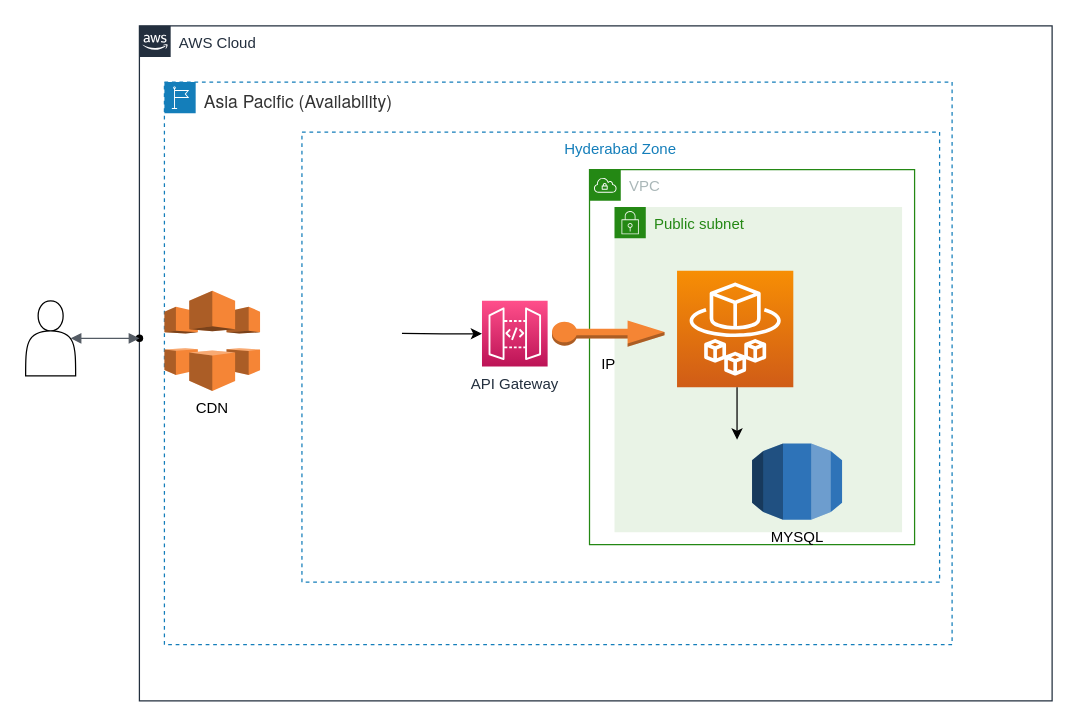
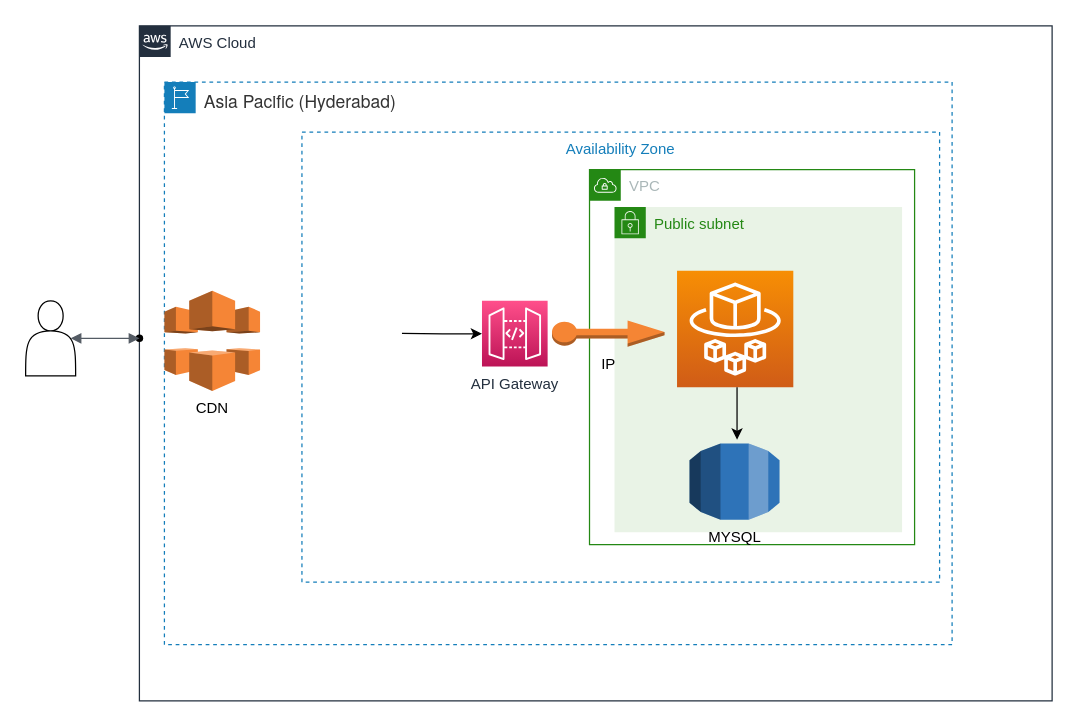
  <mxCell id="0" />
  <mxCell id="1" parent="0" />
  <mxCell id="2" value="AWS Cloud" style="points=[[0,0],[0.25,0],[0.5,0],[0.75,0],[1,0],[1,0.25],[1,0.5],[1,0.75],[1,1],[0.75,1],[0.5,1],[0.25,1],[0,1],[0,0.75],[0,0.5],[0,0.25]];outlineConnect=0;gradientColor=none;html=1;whiteSpace=wrap;fontSize=12;fontStyle=0;container=1;pointerEvents=0;collapsible=0;recursiveResize=0;shape=mxgraph.aws4.group;grIcon=mxgraph.aws4.group_aws_cloud_alt;strokeColor=#232F3E;fillColor=none;verticalAlign=top;align=left;spacingLeft=30;fontColor=#232F3E;dashed=0;" parent="1" vertex="1"><mxGeometry x="111" y="20" width="730" height="540" as="geometry" /></mxCell>
- <mxCell id="3" value="&lt;span style=&quot;box-sizing: border-box; font-family: AmazonEmberBold, &amp;quot;Helvetica Neue Bold&amp;quot;, &amp;quot;Helvetica Neue&amp;quot;, Helvetica, Arial, sans-serif; color: rgb(51, 51, 51); font-size: 14px;&quot;&gt;Asia Pacific (Availability)&lt;/span&gt;" style="points=[[0,0],[0.25,0],[0.5,0],[0.75,0],[1,0],[1,0.25],[1,0.5],[1,0.75],[1,1],[0.75,1],[0.5,1],[0.25,1],[0,1],[0,0.75],[0,0.5],[0,0.25]];outlineConnect=0;gradientColor=none;html=1;whiteSpace=wrap;fontSize=12;fontStyle=0;container=1;pointerEvents=0;collapsible=0;recursiveResize=0;shape=mxgraph.aws4.group;grIcon=mxgraph.aws4.group_region;strokeColor=#147EBA;fillColor=none;verticalAlign=top;align=left;spacingLeft=30;fontColor=#147EBA;dashed=1;" parent="2" vertex="1"><mxGeometry x="20" y="45" width="630" height="450" as="geometry" /></mxCell>
+ <mxCell id="3" value="&lt;span style=&quot;box-sizing: border-box; font-family: AmazonEmberBold, &amp;quot;Helvetica Neue Bold&amp;quot;, &amp;quot;Helvetica Neue&amp;quot;, Helvetica, Arial, sans-serif; color: rgb(51, 51, 51); font-size: 14px;&quot;&gt;Asia Pacific (Hyderabad)&lt;/span&gt;" style="points=[[0,0],[0.25,0],[0.5,0],[0.75,0],[1,0],[1,0.25],[1,0.5],[1,0.75],[1,1],[0.75,1],[0.5,1],[0.25,1],[0,1],[0,0.75],[0,0.5],[0,0.25]];outlineConnect=0;gradientColor=none;html=1;whiteSpace=wrap;fontSize=12;fontStyle=0;container=1;pointerEvents=0;collapsible=0;recursiveResize=0;shape=mxgraph.aws4.group;grIcon=mxgraph.aws4.group_region;strokeColor=#147EBA;fillColor=none;verticalAlign=top;align=left;spacingLeft=30;fontColor=#147EBA;dashed=1;" parent="2" vertex="1"><mxGeometry x="20" y="45" width="630" height="450" as="geometry" /></mxCell>
  <mxCell id="4" value="CDN" style="outlineConnect=0;dashed=0;verticalLabelPosition=bottom;verticalAlign=top;align=center;html=1;shape=mxgraph.aws3.cloudfront;fillColor=#F58536;gradientColor=none;" parent="3" vertex="1"><mxGeometry y="167" width="76.5" height="80" as="geometry" /></mxCell>
- <mxCell id="5" value="Hyderabad Zone" style="fillColor=none;strokeColor=#147EBA;dashed=1;verticalAlign=top;fontStyle=0;fontColor=#147EBA;" parent="3" vertex="1"><mxGeometry x="110" y="40" width="510" height="360" as="geometry" /></mxCell>
+ <mxCell id="5" value="Availability Zone" style="fillColor=none;strokeColor=#147EBA;dashed=1;verticalAlign=top;fontStyle=0;fontColor=#147EBA;" parent="3" vertex="1"><mxGeometry x="110" y="40" width="510" height="360" as="geometry" /></mxCell>
  <mxCell id="6" value="" style="edgeStyle=orthogonalEdgeStyle;rounded=0;orthogonalLoop=1;jettySize=auto;html=1;" parent="3" target="7" edge="1"><mxGeometry relative="1" as="geometry"><mxPoint x="190" y="201" as="sourcePoint" /></mxGeometry></mxCell>
  <mxCell id="7" value="API Gateway" style="sketch=0;points=[[0,0,0],[0.25,0,0],[0.5,0,0],[0.75,0,0],[1,0,0],[0,1,0],[0.25,1,0],[0.5,1,0],[0.75,1,0],[1,1,0],[0,0.25,0],[0,0.5,0],[0,0.75,0],[1,0.25,0],[1,0.5,0],[1,0.75,0]];outlineConnect=0;fontColor=#232F3E;gradientColor=#FF4F8B;gradientDirection=north;fillColor=#BC1356;strokeColor=#ffffff;dashed=0;verticalLabelPosition=bottom;verticalAlign=top;align=center;html=1;fontSize=12;fontStyle=0;aspect=fixed;shape=mxgraph.aws4.resourceIcon;resIcon=mxgraph.aws4.api_gateway;" parent="3" vertex="1"><mxGeometry x="254" y="175" width="52.5" height="52.5" as="geometry" /></mxCell>
  <mxCell id="8" value="VPC" style="points=[[0,0],[0.25,0],[0.5,0],[0.75,0],[1,0],[1,0.25],[1,0.5],[1,0.75],[1,1],[0.75,1],[0.5,1],[0.25,1],[0,1],[0,0.75],[0,0.5],[0,0.25]];outlineConnect=0;gradientColor=none;html=1;whiteSpace=wrap;fontSize=12;fontStyle=0;container=1;pointerEvents=0;collapsible=0;recursiveResize=0;shape=mxgraph.aws4.group;grIcon=mxgraph.aws4.group_vpc;strokeColor=#248814;fillColor=none;verticalAlign=top;align=left;spacingLeft=30;fontColor=#AAB7B8;dashed=0;" parent="3" vertex="1"><mxGeometry x="340" y="70" width="260" height="300" as="geometry" /></mxCell>
  <mxCell id="9" value="Public subnet" style="points=[[0,0],[0.25,0],[0.5,0],[0.75,0],[1,0],[1,0.25],[1,0.5],[1,0.75],[1,1],[0.75,1],[0.5,1],[0.25,1],[0,1],[0,0.75],[0,0.5],[0,0.25]];outlineConnect=0;gradientColor=none;html=1;whiteSpace=wrap;fontSize=12;fontStyle=0;container=1;pointerEvents=0;collapsible=0;recursiveResize=0;shape=mxgraph.aws4.group;grIcon=mxgraph.aws4.group_security_group;grStroke=0;strokeColor=#248814;fillColor=#E9F3E6;verticalAlign=top;align=left;spacingLeft=30;fontColor=#248814;dashed=0;" parent="8" vertex="1"><mxGeometry x="20" y="30" width="230" height="260" as="geometry" /></mxCell>
  <mxCell id="10" value="" style="sketch=0;points=[[0,0,0],[0.25,0,0],[0.5,0,0],[0.75,0,0],[1,0,0],[0,1,0],[0.25,1,0],[0.5,1,0],[0.75,1,0],[1,1,0],[0,0.25,0],[0,0.5,0],[0,0.75,0],[1,0.25,0],[1,0.5,0],[1,0.75,0]];outlineConnect=0;fontColor=#232F3E;gradientColor=#F78E04;gradientDirection=north;fillColor=#D05C17;strokeColor=#ffffff;dashed=0;verticalLabelPosition=bottom;verticalAlign=top;align=center;html=1;fontSize=12;fontStyle=0;aspect=fixed;shape=mxgraph.aws4.resourceIcon;resIcon=mxgraph.aws4.fargate;" vertex="1" parent="9"><mxGeometry x="50" y="51" width="93" height="93" as="geometry" /></mxCell>
  <mxCell id="11" value="IP" style="outlineConnect=0;dashed=0;verticalLabelPosition=bottom;verticalAlign=top;align=center;html=1;shape=mxgraph.aws3.elastic_ip;fillColor=#F58534;gradientColor=none;" parent="8" vertex="1"><mxGeometry x="-30" y="120.75" width="90" height="21" as="geometry" /></mxCell>
  <mxCell id="12" value="" style="edgeStyle=orthogonalEdgeStyle;rounded=0;orthogonalLoop=1;jettySize=auto;html=1;" parent="3" edge="1"><mxGeometry relative="1" as="geometry"><mxPoint x="458" y="244" as="sourcePoint" /><mxPoint x="458" y="286" as="targetPoint" /></mxGeometry></mxCell>
- <mxCell id="13" value="MYSQL" style="outlineConnect=0;dashed=0;verticalLabelPosition=bottom;verticalAlign=top;align=center;html=1;shape=mxgraph.aws3.rds;fillColor=#2E73B8;gradientColor=none;" vertex="1" parent="3"><mxGeometry x="470" y="289" width="72" height="61" as="geometry" /></mxCell>
+ <mxCell id="13" value="MYSQL" style="outlineConnect=0;dashed=0;verticalLabelPosition=bottom;verticalAlign=top;align=center;html=1;shape=mxgraph.aws3.rds;fillColor=#2E73B8;gradientColor=none;" vertex="1" parent="3"><mxGeometry x="420" y="289" width="72" height="61" as="geometry" /></mxCell>
  <mxCell id="14" value="" style="shape=waypoint;sketch=0;size=6;pointerEvents=1;points=[];fillColor=default;resizable=0;rotatable=0;perimeter=centerPerimeter;snapToPoint=1;" parent="2" vertex="1"><mxGeometry x="-10" y="240" width="20" height="20" as="geometry" /></mxCell>
  <mxCell id="15" value="" style="edgeStyle=orthogonalEdgeStyle;html=1;endArrow=block;elbow=vertical;startArrow=block;startFill=1;endFill=1;strokeColor=#545B64;rounded=0;exitX=0.9;exitY=0.5;exitDx=0;exitDy=0;exitPerimeter=0;" edge="1" parent="2" source="16"><mxGeometry width="100" relative="1" as="geometry"><mxPoint x="-40" y="249.5" as="sourcePoint" /><mxPoint y="250" as="targetPoint" /></mxGeometry></mxCell>
  <mxCell id="16" value="" style="shape=actor;whiteSpace=wrap;html=1;" parent="1" vertex="1"><mxGeometry x="20" y="240" width="40" height="60" as="geometry" /></mxCell>
